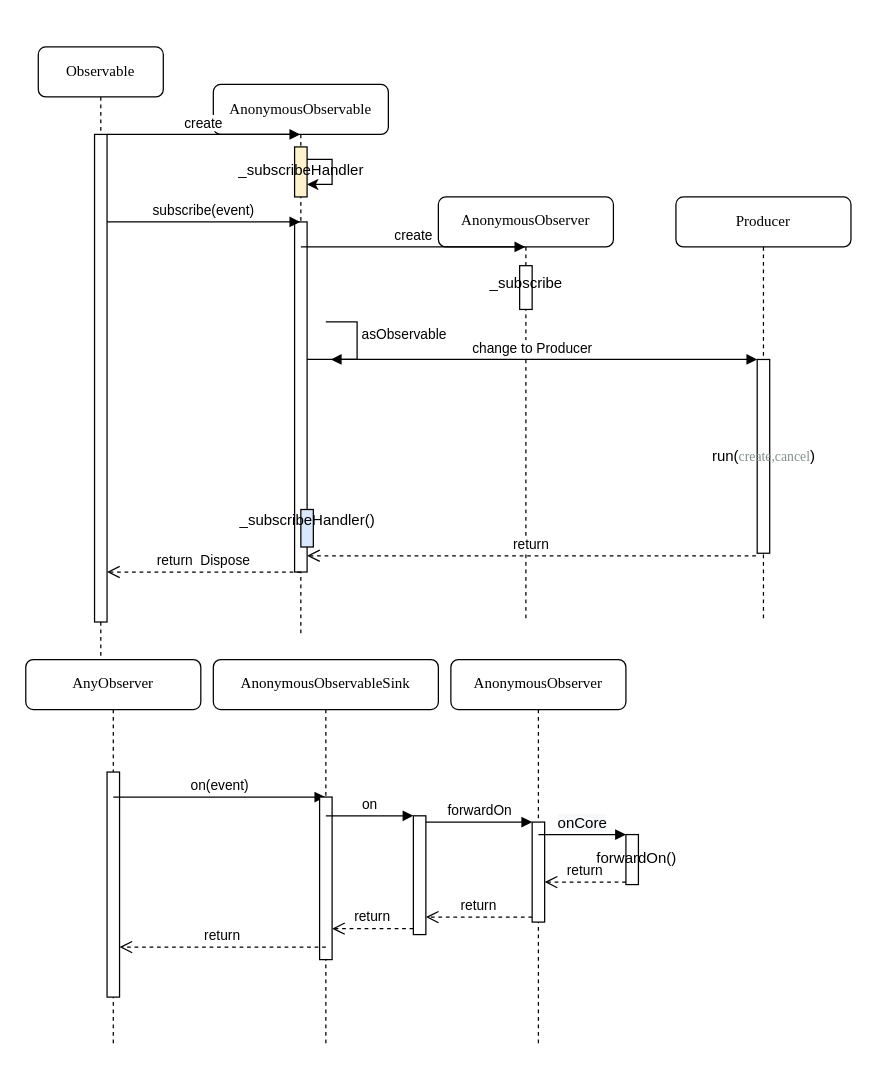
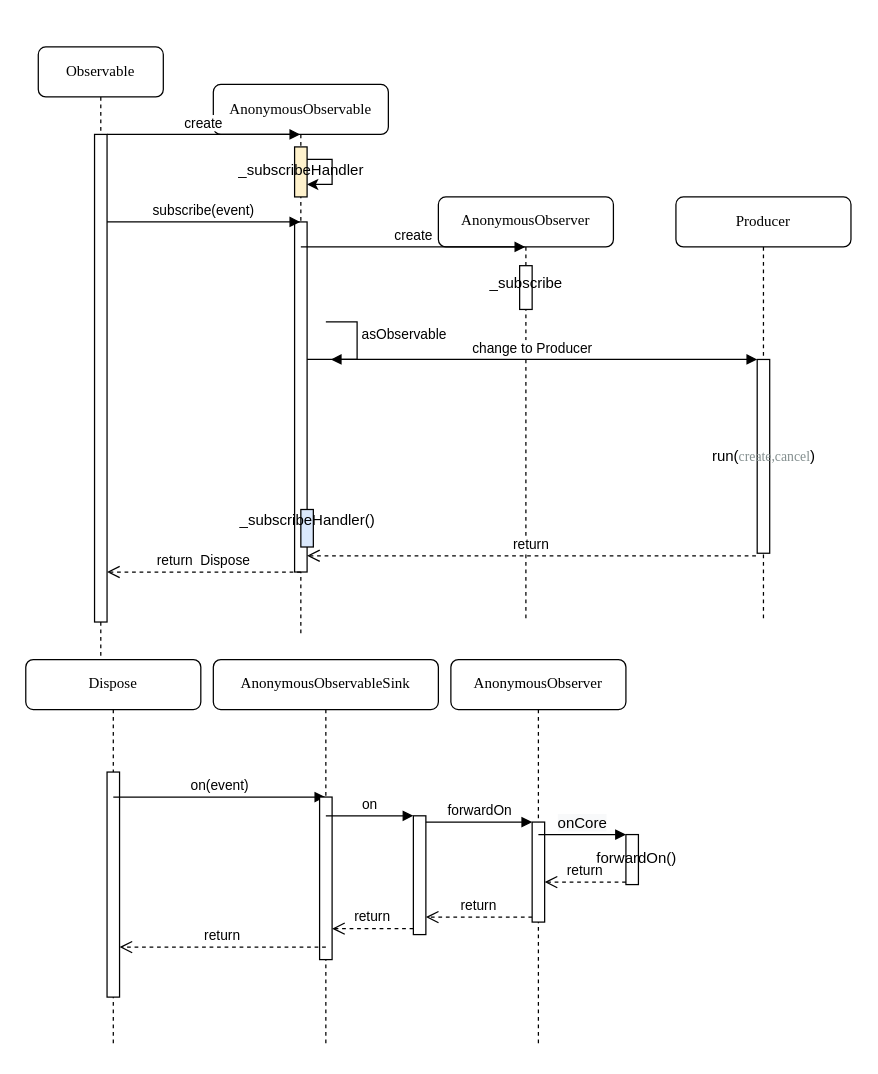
  <mxCell id="0" />
  <mxCell id="1" parent="0" />
  <mxCell id="2" value="AnonymousObservable&lt;br&gt;" style="shape=umlLifeline;perimeter=lifelinePerimeter;whiteSpace=wrap;html=1;container=1;collapsible=0;recursiveResize=0;outlineConnect=0;rounded=1;shadow=0;comic=0;labelBackgroundColor=none;strokeColor=#000000;strokeWidth=1;fillColor=#FFFFFF;fontFamily=Verdana;fontSize=12;fontColor=#000000;align=center;" parent="1" vertex="1"><mxGeometry x="170" y="50" width="140" height="440" as="geometry" /></mxCell>
  <mxCell id="3" value="&lt;br/&gt;&lt;br/&gt;&lt;br/&gt;&lt;br/&gt;&lt;br/&gt;&lt;br/&gt;&lt;br/&gt;&lt;br/&gt;&lt;p class=&quot;p1&quot;&gt;_subscribeHandler&lt;/p&gt;" style="html=1;points=[];perimeter=orthogonalPerimeter;verticalAlign=bottom;fillColor=#fff2cc;" parent="2" vertex="1"><mxGeometry x="65" y="50" width="10" height="40" as="geometry" /></mxCell>
  <mxCell id="4" value="" style="html=1;points=[];perimeter=orthogonalPerimeter;fontFamily=Helvetica;fontSize=12;fontColor=#000000;align=center;strokeColor=#000000;fillColor=#ffffff;" parent="2" vertex="1"><mxGeometry x="65" y="110" width="10" height="280" as="geometry" /></mxCell>
  <mxCell id="5" value="&lt;br/&gt;&lt;br/&gt;&lt;br/&gt;&lt;br/&gt;&lt;br/&gt;&lt;br/&gt;&lt;br/&gt;&lt;br/&gt;&lt;p class=&quot;p1&quot;&gt;_subscribeHandler()&lt;/p&gt;" style="html=1;points=[];perimeter=orthogonalPerimeter;verticalAlign=bottom;fillColor=#dae8fc;" parent="2" vertex="1"><mxGeometry x="70" y="340" width="10" height="30" as="geometry" /></mxCell>
  <mxCell id="6" style="edgeStyle=orthogonalEdgeStyle;rounded=0;orthogonalLoop=1;jettySize=auto;html=1;" edge="1" parent="2" source="3" target="3"><mxGeometry relative="1" as="geometry" /></mxCell>
  <mxCell id="7" value="&lt;br/&gt;&lt;br/&gt;&lt;br/&gt;&lt;br/&gt;&lt;br/&gt;&lt;br/&gt;&lt;br/&gt;&lt;br/&gt;&lt;p class=&quot;p1&quot;&gt;AnonymousObserver&lt;/p&gt;" style="shape=umlLifeline;perimeter=lifelinePerimeter;whiteSpace=wrap;html=1;container=1;collapsible=0;recursiveResize=0;outlineConnect=0;rounded=1;shadow=0;comic=0;labelBackgroundColor=none;strokeColor=#000000;strokeWidth=1;fillColor=#FFFFFF;fontFamily=Verdana;fontSize=12;fontColor=#000000;align=center;verticalAlign=bottom;" parent="1" vertex="1"><mxGeometry x="350" y="140" width="140" height="340" as="geometry" /></mxCell>
  <mxCell id="8" value="&lt;br/&gt;&lt;br/&gt;&lt;br/&gt;&lt;br/&gt;&lt;br/&gt;&lt;br/&gt;&lt;br/&gt;&lt;br/&gt;&lt;p class=&quot;p1&quot;&gt;_subscribe&lt;/p&gt;" style="html=1;points=[];perimeter=orthogonalPerimeter;verticalAlign=bottom;" parent="7" vertex="1"><mxGeometry x="65" y="55" width="10" height="35" as="geometry" /></mxCell>
  <mxCell id="9" value="Observable" style="shape=umlLifeline;perimeter=lifelinePerimeter;whiteSpace=wrap;html=1;container=1;collapsible=0;recursiveResize=0;outlineConnect=0;rounded=1;shadow=0;comic=0;labelBackgroundColor=none;strokeColor=#000000;strokeWidth=1;fillColor=#FFFFFF;fontFamily=Verdana;fontSize=12;fontColor=#000000;align=center;" parent="1" vertex="1"><mxGeometry x="30" y="20" width="100" height="490" as="geometry" /></mxCell>
  <mxCell id="10" value="" style="html=1;points=[];perimeter=orthogonalPerimeter;rounded=0;shadow=0;comic=0;labelBackgroundColor=none;strokeColor=#000000;strokeWidth=1;fillColor=#FFFFFF;fontFamily=Verdana;fontSize=12;fontColor=#000000;align=center;" parent="9" vertex="1"><mxGeometry x="45" y="70" width="10" height="390" as="geometry" /></mxCell>
  <mxCell id="11" value="subscribe(event)" style="html=1;verticalAlign=bottom;endArrow=block;" parent="1" source="10" target="2" edge="1"><mxGeometry width="80" relative="1" as="geometry"><mxPoint x="65" y="208.84" as="sourcePoint" /><mxPoint x="240" y="209" as="targetPoint" /><Array as="points"><mxPoint x="170" y="160" /></Array></mxGeometry></mxCell>
  <mxCell id="12" value="return&amp;nbsp; Dispose" style="html=1;verticalAlign=bottom;endArrow=open;dashed=1;endSize=8;" parent="1" target="10" edge="1"><mxGeometry relative="1" as="geometry"><mxPoint x="240" y="440" as="sourcePoint" /><mxPoint x="64" y="442" as="targetPoint" /><Array as="points"><mxPoint x="140" y="440" /></Array></mxGeometry></mxCell>
  <mxCell id="13" value="asObservable" style="edgeStyle=orthogonalEdgeStyle;html=1;align=left;spacingLeft=2;endArrow=block;rounded=0;" parent="1" edge="1"><mxGeometry x="-0.342" y="-10" relative="1" as="geometry"><mxPoint x="260" y="240" as="sourcePoint" /><Array as="points"><mxPoint x="285" y="240" /><mxPoint x="285" y="270" /><mxPoint x="264" y="270" /></Array><mxPoint x="264" y="270" as="targetPoint" /><mxPoint x="10" y="10" as="offset" /></mxGeometry></mxCell>
  <mxCell id="14" value="change to Producer" style="html=1;verticalAlign=bottom;endArrow=block;entryX=0;entryY=0;" parent="1" target="35" edge="1" source="4"><mxGeometry relative="1" as="geometry"><mxPoint x="260" y="310" as="sourcePoint" /></mxGeometry></mxCell>
  <mxCell id="15" value="return" style="html=1;verticalAlign=bottom;endArrow=open;dashed=1;endSize=8;exitX=-0.1;exitY=1.013;exitDx=0;exitDy=0;exitPerimeter=0;" parent="1" source="35" target="4" edge="1"><mxGeometry relative="1" as="geometry"><mxPoint x="260" y="386" as="targetPoint" /></mxGeometry></mxCell>
  <mxCell id="16" value="create&lt;br&gt;" style="html=1;verticalAlign=bottom;endArrow=block;" parent="1" target="7" edge="1"><mxGeometry width="80" relative="1" as="geometry"><mxPoint x="240" y="180" as="sourcePoint" /><mxPoint x="321" y="230" as="targetPoint" /><Array as="points"><mxPoint x="350" y="180" /></Array></mxGeometry></mxCell>
- <mxCell id="17" value="&lt;br/&gt;&lt;br/&gt;&lt;br/&gt;&lt;br/&gt;&lt;br/&gt;&lt;br/&gt;&lt;br/&gt;&lt;br/&gt;&lt;p class=&quot;p1&quot;&gt;AnyObserver&lt;/p&gt;" style="shape=umlLifeline;perimeter=lifelinePerimeter;whiteSpace=wrap;html=1;container=1;collapsible=0;recursiveResize=0;outlineConnect=0;rounded=1;shadow=0;comic=0;labelBackgroundColor=none;strokeColor=#000000;strokeWidth=1;fillColor=#FFFFFF;fontFamily=Verdana;fontSize=12;fontColor=#000000;align=center;verticalAlign=bottom;" parent="1" vertex="1"><mxGeometry x="20" y="510" width="140" height="310" as="geometry" /></mxCell>
+ <mxCell id="17" value="&lt;br/&gt;&lt;br/&gt;&lt;br/&gt;&lt;br/&gt;&lt;br/&gt;&lt;br/&gt;&lt;br/&gt;&lt;br/&gt;&lt;p class=&quot;p1&quot;&gt;Dispose&lt;/p&gt;" style="shape=umlLifeline;perimeter=lifelinePerimeter;whiteSpace=wrap;html=1;container=1;collapsible=0;recursiveResize=0;outlineConnect=0;rounded=1;shadow=0;comic=0;labelBackgroundColor=none;strokeColor=#000000;strokeWidth=1;fillColor=#FFFFFF;fontFamily=Verdana;fontSize=12;fontColor=#000000;align=center;verticalAlign=bottom;" parent="1" vertex="1"><mxGeometry x="20" y="510" width="140" height="310" as="geometry" /></mxCell>
  <mxCell id="18" value="" style="html=1;points=[];perimeter=orthogonalPerimeter;" parent="17" vertex="1"><mxGeometry x="65" y="90" width="10" height="180" as="geometry" /></mxCell>
  <mxCell id="19" value="on(event)" style="html=1;verticalAlign=bottom;endArrow=block;" parent="17" target="20" edge="1"><mxGeometry width="80" relative="1" as="geometry"><mxPoint x="70" y="110" as="sourcePoint" /><mxPoint x="150" y="110" as="targetPoint" /></mxGeometry></mxCell>
  <mxCell id="20" value="&lt;br/&gt;&lt;br/&gt;&lt;br/&gt;&lt;br/&gt;&lt;br/&gt;&lt;br/&gt;&lt;br/&gt;&lt;br/&gt;&lt;p class=&quot;p1&quot;&gt;AnonymousObservableSink&lt;/p&gt;" style="shape=umlLifeline;perimeter=lifelinePerimeter;whiteSpace=wrap;html=1;container=1;collapsible=0;recursiveResize=0;outlineConnect=0;rounded=1;shadow=0;comic=0;labelBackgroundColor=none;strokeColor=#000000;strokeWidth=1;fillColor=#FFFFFF;fontFamily=Verdana;fontSize=12;fontColor=#000000;align=center;verticalAlign=bottom;" parent="1" vertex="1"><mxGeometry x="170" y="510" width="180" height="310" as="geometry" /></mxCell>
  <mxCell id="21" value="" style="html=1;points=[];perimeter=orthogonalPerimeter;" parent="20" vertex="1"><mxGeometry x="85" y="110" width="10" height="130" as="geometry" /></mxCell>
  <mxCell id="22" value="" style="html=1;points=[];perimeter=orthogonalPerimeter;" parent="20" vertex="1"><mxGeometry x="160" y="125" width="10" height="95" as="geometry" /></mxCell>
  <mxCell id="23" value="on" style="html=1;verticalAlign=bottom;endArrow=block;entryX=0;entryY=0;" parent="20" target="22" edge="1"><mxGeometry relative="1" as="geometry"><mxPoint x="90" y="125" as="sourcePoint" /></mxGeometry></mxCell>
  <mxCell id="24" value="return" style="html=1;verticalAlign=bottom;endArrow=open;dashed=1;endSize=8;exitX=0;exitY=0.95;" parent="20" source="22" target="21" edge="1"><mxGeometry relative="1" as="geometry"><mxPoint x="120" y="163" as="targetPoint" /></mxGeometry></mxCell>
  <mxCell id="25" value="forwardOn" style="html=1;verticalAlign=bottom;endArrow=block;entryX=0;entryY=0;" parent="1" target="28" edge="1"><mxGeometry relative="1" as="geometry"><mxPoint x="340" y="640" as="sourcePoint" /></mxGeometry></mxCell>
  <mxCell id="26" value="return" style="html=1;verticalAlign=bottom;endArrow=open;dashed=1;endSize=8;exitX=0;exitY=0.95;" parent="1" source="28" target="22" edge="1"><mxGeometry relative="1" as="geometry"><mxPoint x="330" y="716" as="targetPoint" /></mxGeometry></mxCell>
  <mxCell id="27" value="&lt;br/&gt;&lt;br/&gt;&lt;br/&gt;&lt;br/&gt;&lt;br/&gt;&lt;br/&gt;&lt;br/&gt;&lt;br/&gt;&lt;p class=&quot;p1&quot;&gt;AnonymousObserver&lt;/p&gt;" style="shape=umlLifeline;perimeter=lifelinePerimeter;whiteSpace=wrap;html=1;container=1;collapsible=0;recursiveResize=0;outlineConnect=0;rounded=1;shadow=0;comic=0;labelBackgroundColor=none;strokeColor=#000000;strokeWidth=1;fillColor=#FFFFFF;fontFamily=Verdana;fontSize=12;fontColor=#000000;align=center;verticalAlign=bottom;" parent="1" vertex="1"><mxGeometry x="360" y="510" width="140" height="310" as="geometry" /></mxCell>
  <mxCell id="28" value="" style="html=1;points=[];perimeter=orthogonalPerimeter;" parent="27" vertex="1"><mxGeometry x="65" y="130" width="10" height="80" as="geometry" /></mxCell>
  <mxCell id="29" value="&lt;br&gt;&lt;br&gt;&lt;br&gt;&lt;br&gt;&lt;br&gt;&lt;br&gt;&lt;br&gt;&lt;br&gt;&lt;p class=&quot;p1&quot;&gt;_forwardOn()&lt;/p&gt;" style="html=1;points=[];perimeter=orthogonalPerimeter;verticalAlign=bottom;" parent="1" vertex="1"><mxGeometry x="500" y="650" width="10" height="40" as="geometry" /></mxCell>
  <mxCell id="30" value="&lt;span style=&quot;font-size: 12px ; background-color: rgb(248 , 249 , 250)&quot;&gt;onCore&lt;/span&gt;" style="html=1;verticalAlign=bottom;endArrow=block;entryX=0;entryY=0;" parent="1" target="29" edge="1"><mxGeometry relative="1" as="geometry"><mxPoint x="430" y="650" as="sourcePoint" /></mxGeometry></mxCell>
  <mxCell id="31" value="return" style="html=1;verticalAlign=bottom;endArrow=open;dashed=1;endSize=8;exitX=0;exitY=0.95;" parent="1" source="29" target="28" edge="1"><mxGeometry relative="1" as="geometry"><mxPoint x="430" y="726" as="targetPoint" /></mxGeometry></mxCell>
  <mxCell id="32" value="return" style="html=1;verticalAlign=bottom;endArrow=open;dashed=1;endSize=8;" parent="1" target="18" edge="1"><mxGeometry relative="1" as="geometry"><mxPoint x="260" y="740" as="sourcePoint" /><mxPoint x="180" y="740" as="targetPoint" /></mxGeometry></mxCell>
  <mxCell id="33" value="create" style="html=1;verticalAlign=bottom;endArrow=block;" parent="1" target="2" edge="1" source="10"><mxGeometry width="80" relative="1" as="geometry"><mxPoint x="60" y="110" as="sourcePoint" /><mxPoint x="140" y="110" as="targetPoint" /><Array as="points"><mxPoint x="150" y="90" /></Array></mxGeometry></mxCell>
  <mxCell id="34" value="Producer&lt;br&gt;" style="shape=umlLifeline;perimeter=lifelinePerimeter;whiteSpace=wrap;html=1;container=1;collapsible=0;recursiveResize=0;outlineConnect=0;rounded=1;shadow=0;comic=0;labelBackgroundColor=none;strokeColor=#000000;strokeWidth=1;fillColor=#FFFFFF;fontFamily=Verdana;fontSize=12;fontColor=#000000;align=center;verticalAlign=middle;" vertex="1" parent="1"><mxGeometry x="540" y="140" width="140" height="340" as="geometry" /></mxCell>
  <mxCell id="35" value="run(&lt;span style=&quot;color: rgb(132 , 143 , 143) ; font-family: &amp;#34;menlo&amp;#34; ; font-size: 11px&quot;&gt;create&lt;/span&gt;&lt;span style=&quot;color: rgb(132 , 143 , 143) ; font-family: &amp;#34;menlo&amp;#34; ; font-size: 11px&quot;&gt;,cancel&lt;/span&gt;)" style="html=1;points=[];perimeter=orthogonalPerimeter;" parent="34" vertex="1"><mxGeometry x="65" y="130" width="10" height="155" as="geometry" /></mxCell>
